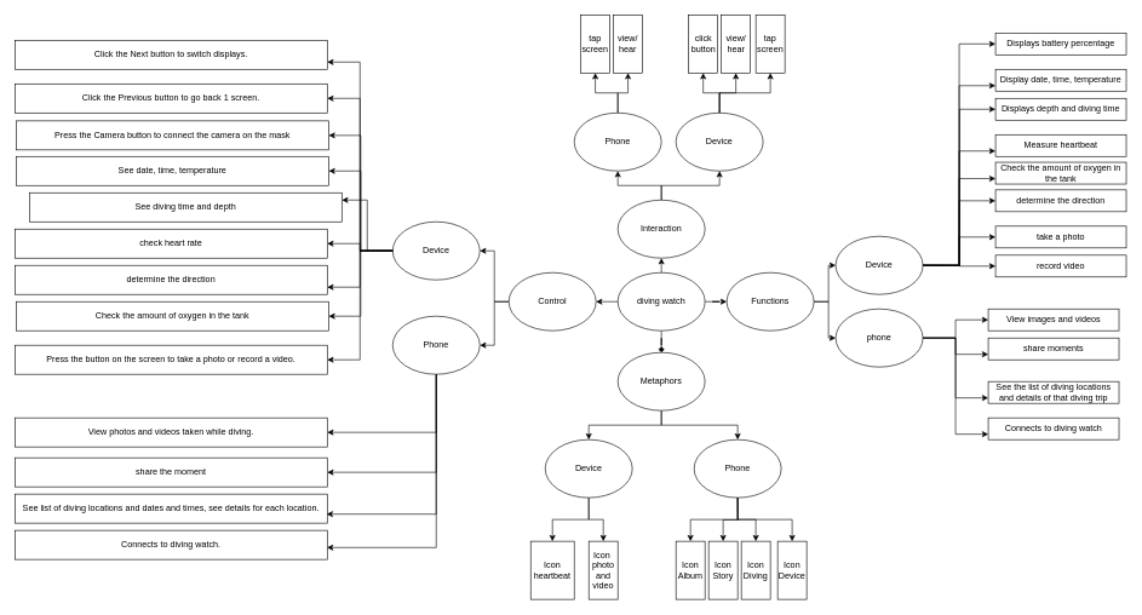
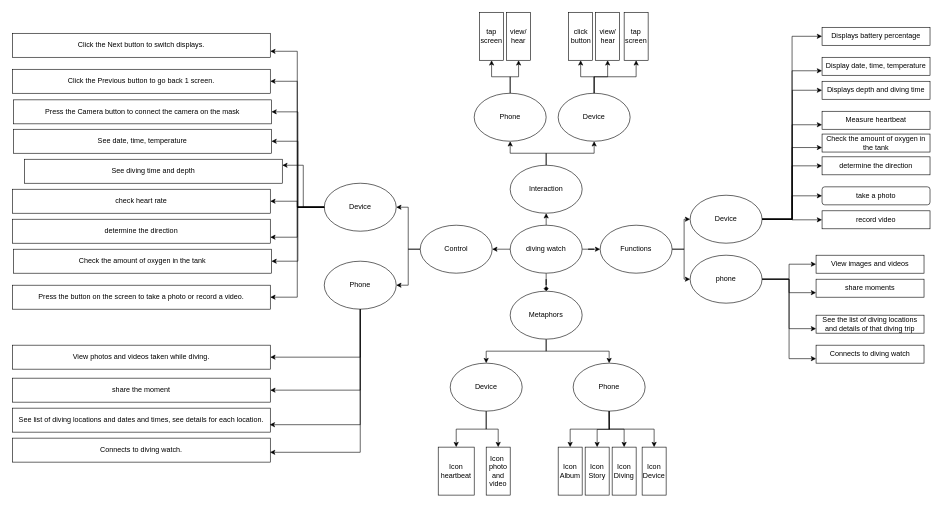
  <mxCell id="0" />
  <mxCell id="1" parent="0" />
  <mxCell id="2" value="" style="edgeStyle=orthogonalEdgeStyle;rounded=0;orthogonalLoop=1;jettySize=auto;html=1;" edge="1" parent="1" source="4" target="12"><mxGeometry relative="1" as="geometry" /></mxCell>
  <mxCell id="3" value="" style="edgeStyle=orthogonalEdgeStyle;rounded=0;orthogonalLoop=1;jettySize=auto;html=1;endArrow=diamond;" edge="1" parent="1" source="4" target="15"><mxGeometry relative="1" as="geometry" /></mxCell>
  <mxCell id="4" value="diving watch" style="ellipse;whiteSpace=wrap;html=1;" vertex="1" parent="1"><mxGeometry x="850" y="375" width="120" height="80" as="geometry" /></mxCell>
  <mxCell id="5" value="" style="edgeStyle=orthogonalEdgeStyle;rounded=0;orthogonalLoop=1;jettySize=auto;html=1;entryX=0.5;entryY=1;entryDx=0;entryDy=0;" edge="1" parent="1" source="6" target="17"><mxGeometry relative="1" as="geometry"><mxPoint x="1110" y="315" as="targetPoint" /></mxGeometry></mxCell>
  <mxCell id="6" value="Interaction" style="ellipse;whiteSpace=wrap;html=1;" vertex="1" parent="1"><mxGeometry x="850" y="275" width="120" height="80" as="geometry" /></mxCell>
  <mxCell id="7" value="" style="edgeStyle=orthogonalEdgeStyle;rounded=0;orthogonalLoop=1;jettySize=auto;html=1;" edge="1" parent="1" source="9" target="25"><mxGeometry relative="1" as="geometry" /></mxCell>
  <mxCell id="8" value="" style="edgeStyle=orthogonalEdgeStyle;rounded=0;orthogonalLoop=1;jettySize=auto;html=1;entryX=1;entryY=0.5;entryDx=0;entryDy=0;" edge="1" parent="1" source="9" target="27"><mxGeometry relative="1" as="geometry"><mxPoint x="760" y="285" as="targetPoint" /></mxGeometry></mxCell>
  <mxCell id="9" value="Control" style="ellipse;whiteSpace=wrap;html=1;" vertex="1" parent="1"><mxGeometry x="700" y="375" width="120" height="80" as="geometry" /></mxCell>
  <mxCell id="10" value="" style="edgeStyle=orthogonalEdgeStyle;rounded=0;orthogonalLoop=1;jettySize=auto;html=1;" edge="1" parent="1" source="12" target="29"><mxGeometry relative="1" as="geometry" /></mxCell>
  <mxCell id="11" value="" style="edgeStyle=orthogonalEdgeStyle;rounded=0;orthogonalLoop=1;jettySize=auto;html=1;entryX=0;entryY=0.5;entryDx=0;entryDy=0;" edge="1" parent="1" source="12" target="31"><mxGeometry relative="1" as="geometry"><mxPoint x="1060" y="295" as="targetPoint" /></mxGeometry></mxCell>
  <mxCell id="12" value="Functions" style="ellipse;whiteSpace=wrap;html=1;" vertex="1" parent="1"><mxGeometry x="1000" y="375" width="120" height="80" as="geometry" /></mxCell>
  <mxCell id="13" value="" style="edgeStyle=orthogonalEdgeStyle;rounded=0;orthogonalLoop=1;jettySize=auto;html=1;entryX=0.5;entryY=0;entryDx=0;entryDy=0;" edge="1" parent="1" source="15" target="23"><mxGeometry relative="1" as="geometry"><mxPoint x="1070" y="525" as="targetPoint" /></mxGeometry></mxCell>
  <mxCell id="14" value="" style="edgeStyle=orthogonalEdgeStyle;rounded=0;orthogonalLoop=1;jettySize=auto;html=1;entryX=0.5;entryY=0;entryDx=0;entryDy=0;" edge="1" parent="1" source="15" target="21"><mxGeometry relative="1" as="geometry"><mxPoint x="750" y="525" as="targetPoint" /></mxGeometry></mxCell>
  <mxCell id="15" value="Metaphors" style="ellipse;whiteSpace=wrap;html=1;" vertex="1" parent="1"><mxGeometry x="850" y="485" width="120" height="80" as="geometry" /></mxCell>
  <mxCell id="16" value="" style="edgeStyle=orthogonalEdgeStyle;rounded=0;orthogonalLoop=1;jettySize=auto;html=1;" edge="1" parent="1" source="17" target="68"><mxGeometry relative="1" as="geometry" /></mxCell>
  <mxCell id="17" value="Phone" style="ellipse;whiteSpace=wrap;html=1;" vertex="1" parent="1"><mxGeometry x="790" y="155" width="120" height="80" as="geometry" /></mxCell>
  <mxCell id="18" value="" style="edgeStyle=orthogonalEdgeStyle;rounded=0;orthogonalLoop=1;jettySize=auto;html=1;" edge="1" parent="1" source="19" target="70"><mxGeometry relative="1" as="geometry" /></mxCell>
  <mxCell id="19" value="Device" style="ellipse;whiteSpace=wrap;html=1;" vertex="1" parent="1"><mxGeometry x="930" y="155" width="120" height="80" as="geometry" /></mxCell>
  <mxCell id="20" value="" style="edgeStyle=orthogonalEdgeStyle;rounded=0;orthogonalLoop=1;jettySize=auto;html=1;" edge="1" parent="1" source="21" target="62"><mxGeometry relative="1" as="geometry" /></mxCell>
  <mxCell id="21" value="Device" style="ellipse;whiteSpace=wrap;html=1;" vertex="1" parent="1"><mxGeometry x="750" y="605" width="120" height="80" as="geometry" /></mxCell>
  <mxCell id="22" value="" style="edgeStyle=orthogonalEdgeStyle;rounded=0;orthogonalLoop=1;jettySize=auto;html=1;" edge="1" parent="1" source="23" target="60"><mxGeometry relative="1" as="geometry" /></mxCell>
  <mxCell id="23" value="Phone" style="ellipse;whiteSpace=wrap;html=1;" vertex="1" parent="1"><mxGeometry x="955" y="605" width="120" height="80" as="geometry" /></mxCell>
  <mxCell id="24" value="" style="edgeStyle=orthogonalEdgeStyle;rounded=0;orthogonalLoop=1;jettySize=auto;html=1;entryX=1;entryY=0.5;entryDx=0;entryDy=0;exitX=0.5;exitY=1;exitDx=0;exitDy=0;" edge="1" parent="1" source="25" target="85"><mxGeometry relative="1" as="geometry"><mxPoint x="620" y="545" as="sourcePoint" /></mxGeometry></mxCell>
  <mxCell id="25" value="Phone" style="ellipse;whiteSpace=wrap;html=1;" vertex="1" parent="1"><mxGeometry x="540" y="435" width="120" height="80" as="geometry" /></mxCell>
  <mxCell id="26" value="" style="edgeStyle=orthogonalEdgeStyle;rounded=0;orthogonalLoop=1;jettySize=auto;html=1;entryX=1;entryY=0.5;entryDx=0;entryDy=0;" edge="1" parent="1" source="27" target="83"><mxGeometry relative="1" as="geometry" /></mxCell>
  <mxCell id="27" value="Device" style="ellipse;whiteSpace=wrap;html=1;" vertex="1" parent="1"><mxGeometry x="540" y="305" width="120" height="80" as="geometry" /></mxCell>
  <mxCell id="28" value="" style="edgeStyle=orthogonalEdgeStyle;rounded=0;orthogonalLoop=1;jettySize=auto;html=1;" edge="1" parent="1" source="29" target="42"><mxGeometry relative="1" as="geometry" /></mxCell>
  <mxCell id="29" value="phone" style="ellipse;whiteSpace=wrap;html=1;" vertex="1" parent="1"><mxGeometry x="1150" y="425" width="120" height="80" as="geometry" /></mxCell>
  <mxCell id="30" value="" style="edgeStyle=orthogonalEdgeStyle;rounded=0;orthogonalLoop=1;jettySize=auto;html=1;" edge="1" parent="1" source="31" target="45"><mxGeometry relative="1" as="geometry" /></mxCell>
  <mxCell id="31" value="Device" style="ellipse;whiteSpace=wrap;html=1;" vertex="1" parent="1"><mxGeometry x="1150" y="325" width="120" height="80" as="geometry" /></mxCell>
  <mxCell id="32" value="" style="endArrow=classic;html=1;rounded=0;exitX=0.5;exitY=0;exitDx=0;exitDy=0;entryX=0.5;entryY=1;entryDx=0;entryDy=0;" edge="1" parent="1" source="4" target="6"><mxGeometry width="50" height="50" relative="1" as="geometry"><mxPoint x="960" y="385" as="sourcePoint" /><mxPoint x="1010" y="335" as="targetPoint" /></mxGeometry></mxCell>
  <mxCell id="33" value="" style="endArrow=classic;html=1;rounded=0;exitX=0;exitY=0.5;exitDx=0;exitDy=0;entryX=1;entryY=0.5;entryDx=0;entryDy=0;" edge="1" parent="1" source="4" target="9"><mxGeometry width="50" height="50" relative="1" as="geometry"><mxPoint x="840" y="415" as="sourcePoint" /><mxPoint x="890" y="365" as="targetPoint" /></mxGeometry></mxCell>
  <mxCell id="34" value="" style="edgeStyle=orthogonalEdgeStyle;rounded=0;orthogonalLoop=1;jettySize=auto;html=1;entryX=0.5;entryY=1;entryDx=0;entryDy=0;exitX=0.5;exitY=0;exitDx=0;exitDy=0;" edge="1" parent="1" source="6" target="19"><mxGeometry relative="1" as="geometry"><mxPoint x="920" y="285" as="sourcePoint" /><mxPoint x="860" y="245" as="targetPoint" /></mxGeometry></mxCell>
  <mxCell id="35" value="Display date, time, temperature" style="rounded=0;whiteSpace=wrap;html=1;" vertex="1" parent="1"><mxGeometry x="1370" y="95" width="180" height="30" as="geometry" /></mxCell>
  <mxCell id="36" value="Displays battery percentage" style="rounded=0;whiteSpace=wrap;html=1;" vertex="1" parent="1"><mxGeometry x="1370" y="45" width="180" height="30" as="geometry" /></mxCell>
  <mxCell id="37" value="Displays depth and diving time" style="rounded=0;whiteSpace=wrap;html=1;" vertex="1" parent="1"><mxGeometry x="1370" y="135" width="180" height="30" as="geometry" /></mxCell>
  <mxCell id="38" value="Check the amount of oxygen in the tank" style="rounded=0;whiteSpace=wrap;html=1;" vertex="1" parent="1"><mxGeometry x="1370" y="223" width="180" height="30" as="geometry" /></mxCell>
  <mxCell id="39" value="Measure heartbeat" style="rounded=0;whiteSpace=wrap;html=1;" vertex="1" parent="1"><mxGeometry x="1370" y="185" width="180" height="30" as="geometry" /></mxCell>
  <mxCell id="40" value="determine the direction" style="rounded=0;whiteSpace=wrap;html=1;" vertex="1" parent="1"><mxGeometry x="1370" y="261" width="180" height="30" as="geometry" /></mxCell>
  <mxCell id="41" value="share moments" style="rounded=0;whiteSpace=wrap;html=1;" vertex="1" parent="1"><mxGeometry x="1360" y="465" width="180" height="30" as="geometry" /></mxCell>
  <mxCell id="42" value="View images and videos" style="rounded=0;whiteSpace=wrap;html=1;" vertex="1" parent="1"><mxGeometry x="1360" y="425" width="180" height="30" as="geometry" /></mxCell>
- <mxCell id="43" value="take a photo" style="rounded=0;whiteSpace=wrap;html=1;" vertex="1" parent="1"><mxGeometry x="1370" y="311" width="180" height="30" as="geometry" /></mxCell>
+ <mxCell id="43" value="take a photo" style="whiteSpace=wrap;html=1;rounded=1;" vertex="1" parent="1"><mxGeometry x="1370" y="311" width="180" height="30" as="geometry" /></mxCell>
  <mxCell id="44" value="See the list of diving locations and details of that diving trip" style="rounded=0;whiteSpace=wrap;html=1;" vertex="1" parent="1"><mxGeometry x="1360" y="525" width="180" height="30" as="geometry" /></mxCell>
  <mxCell id="45" value="record video" style="rounded=0;whiteSpace=wrap;html=1;" vertex="1" parent="1"><mxGeometry x="1370" y="351" width="180" height="30" as="geometry" /></mxCell>
  <mxCell id="46" value="" style="edgeStyle=orthogonalEdgeStyle;rounded=0;orthogonalLoop=1;jettySize=auto;html=1;entryX=0;entryY=0.5;entryDx=0;entryDy=0;exitX=1;exitY=0.5;exitDx=0;exitDy=0;" edge="1" parent="1" source="31" target="36"><mxGeometry relative="1" as="geometry"><mxPoint x="1280" y="375" as="sourcePoint" /><mxPoint x="1380" y="390" as="targetPoint" /></mxGeometry></mxCell>
  <mxCell id="47" value="" style="edgeStyle=orthogonalEdgeStyle;rounded=0;orthogonalLoop=1;jettySize=auto;html=1;entryX=0;entryY=0.75;entryDx=0;entryDy=0;exitX=1;exitY=0.5;exitDx=0;exitDy=0;" edge="1" parent="1" source="31" target="35"><mxGeometry relative="1" as="geometry"><mxPoint x="1280" y="375" as="sourcePoint" /><mxPoint x="1380" y="390" as="targetPoint" /></mxGeometry></mxCell>
  <mxCell id="48" value="" style="edgeStyle=orthogonalEdgeStyle;rounded=0;orthogonalLoop=1;jettySize=auto;html=1;entryX=0;entryY=0.5;entryDx=0;entryDy=0;" edge="1" parent="1" target="37"><mxGeometry relative="1" as="geometry"><mxPoint x="1270" y="365" as="sourcePoint" /><mxPoint x="1380" y="128" as="targetPoint" /></mxGeometry></mxCell>
  <mxCell id="49" value="" style="edgeStyle=orthogonalEdgeStyle;rounded=0;orthogonalLoop=1;jettySize=auto;html=1;entryX=0;entryY=0.75;entryDx=0;entryDy=0;exitX=1;exitY=0.5;exitDx=0;exitDy=0;" edge="1" parent="1" source="31" target="39"><mxGeometry relative="1" as="geometry"><mxPoint x="1300" y="395" as="sourcePoint" /><mxPoint x="1380" y="160" as="targetPoint" /></mxGeometry></mxCell>
  <mxCell id="50" value="" style="edgeStyle=orthogonalEdgeStyle;rounded=0;orthogonalLoop=1;jettySize=auto;html=1;entryX=0;entryY=0.75;entryDx=0;entryDy=0;exitX=1;exitY=0.5;exitDx=0;exitDy=0;" edge="1" parent="1" source="31" target="38"><mxGeometry relative="1" as="geometry"><mxPoint x="1310" y="405" as="sourcePoint" /><mxPoint x="1380" y="218" as="targetPoint" /></mxGeometry></mxCell>
  <mxCell id="51" value="" style="edgeStyle=orthogonalEdgeStyle;rounded=0;orthogonalLoop=1;jettySize=auto;html=1;entryX=0;entryY=0.5;entryDx=0;entryDy=0;exitX=1;exitY=0.5;exitDx=0;exitDy=0;" edge="1" parent="1" source="31" target="40"><mxGeometry relative="1" as="geometry"><mxPoint x="1330" y="416" as="sourcePoint" /><mxPoint x="1380" y="263" as="targetPoint" /></mxGeometry></mxCell>
  <mxCell id="52" value="" style="edgeStyle=orthogonalEdgeStyle;rounded=0;orthogonalLoop=1;jettySize=auto;html=1;entryX=0;entryY=0.5;entryDx=0;entryDy=0;exitX=1;exitY=0.5;exitDx=0;exitDy=0;" edge="1" parent="1" source="31" target="43"><mxGeometry relative="1" as="geometry"><mxPoint x="1330" y="425" as="sourcePoint" /><mxPoint x="1380" y="300" as="targetPoint" /></mxGeometry></mxCell>
  <mxCell id="53" value="Connects to diving watch" style="rounded=0;whiteSpace=wrap;html=1;" vertex="1" parent="1"><mxGeometry x="1360" y="575" width="180" height="30" as="geometry" /></mxCell>
  <mxCell id="54" value="" style="edgeStyle=orthogonalEdgeStyle;rounded=0;orthogonalLoop=1;jettySize=auto;html=1;entryX=0;entryY=0.75;entryDx=0;entryDy=0;exitX=1;exitY=0.5;exitDx=0;exitDy=0;" edge="1" parent="1" source="29" target="53"><mxGeometry relative="1" as="geometry"><mxPoint x="1280" y="475" as="sourcePoint" /><mxPoint x="1370" y="450" as="targetPoint" /></mxGeometry></mxCell>
  <mxCell id="55" value="" style="edgeStyle=orthogonalEdgeStyle;rounded=0;orthogonalLoop=1;jettySize=auto;html=1;entryX=0;entryY=0.75;entryDx=0;entryDy=0;exitX=1;exitY=0.5;exitDx=0;exitDy=0;" edge="1" parent="1" source="29" target="44"><mxGeometry relative="1" as="geometry"><mxPoint x="1290" y="485" as="sourcePoint" /><mxPoint x="1370" y="608" as="targetPoint" /></mxGeometry></mxCell>
  <mxCell id="56" value="" style="edgeStyle=orthogonalEdgeStyle;rounded=0;orthogonalLoop=1;jettySize=auto;html=1;entryX=0;entryY=0.75;entryDx=0;entryDy=0;" edge="1" parent="1" source="29" target="41"><mxGeometry relative="1" as="geometry"><mxPoint x="1300" y="495" as="sourcePoint" /><mxPoint x="1370" y="558" as="targetPoint" /></mxGeometry></mxCell>
  <mxCell id="57" value="Icon Album" style="rounded=0;whiteSpace=wrap;html=1;" vertex="1" parent="1"><mxGeometry x="930" y="745" width="40" height="80" as="geometry" /></mxCell>
  <mxCell id="58" value="Icon&lt;br&gt;Story" style="rounded=0;whiteSpace=wrap;html=1;" vertex="1" parent="1"><mxGeometry x="975" y="745" width="40" height="80" as="geometry" /></mxCell>
  <mxCell id="59" value="Icon Device" style="rounded=0;whiteSpace=wrap;html=1;" vertex="1" parent="1"><mxGeometry x="1070" y="745" width="40" height="80" as="geometry" /></mxCell>
  <mxCell id="60" value="Icon&lt;br&gt;Diving" style="rounded=0;whiteSpace=wrap;html=1;" vertex="1" parent="1"><mxGeometry x="1020" y="745" width="40" height="80" as="geometry" /></mxCell>
  <mxCell id="61" value="Icon&amp;nbsp;&lt;br&gt;photo and video" style="rounded=0;whiteSpace=wrap;html=1;" vertex="1" parent="1"><mxGeometry x="810" y="745" width="40" height="80" as="geometry" /></mxCell>
  <mxCell id="62" value="Icon heartbeat" style="rounded=0;whiteSpace=wrap;html=1;" vertex="1" parent="1"><mxGeometry x="730" y="745" width="60" height="80" as="geometry" /></mxCell>
  <mxCell id="63" value="" style="edgeStyle=orthogonalEdgeStyle;rounded=0;orthogonalLoop=1;jettySize=auto;html=1;entryX=0.5;entryY=0;entryDx=0;entryDy=0;exitX=0.5;exitY=1;exitDx=0;exitDy=0;" edge="1" parent="1" source="23" target="59"><mxGeometry relative="1" as="geometry"><mxPoint x="1025" y="695" as="sourcePoint" /><mxPoint x="1070" y="755" as="targetPoint" /></mxGeometry></mxCell>
  <mxCell id="64" value="" style="edgeStyle=orthogonalEdgeStyle;rounded=0;orthogonalLoop=1;jettySize=auto;html=1;entryX=0.5;entryY=0;entryDx=0;entryDy=0;" edge="1" parent="1" target="58"><mxGeometry relative="1" as="geometry"><mxPoint x="1015" y="685" as="sourcePoint" /><mxPoint x="1120" y="755" as="targetPoint" /></mxGeometry></mxCell>
  <mxCell id="65" value="" style="edgeStyle=orthogonalEdgeStyle;rounded=0;orthogonalLoop=1;jettySize=auto;html=1;entryX=0.5;entryY=0;entryDx=0;entryDy=0;exitX=0.5;exitY=1;exitDx=0;exitDy=0;" edge="1" parent="1" source="23" target="57"><mxGeometry relative="1" as="geometry"><mxPoint x="1045" y="715" as="sourcePoint" /><mxPoint x="1025" y="755" as="targetPoint" /></mxGeometry></mxCell>
  <mxCell id="66" value="" style="edgeStyle=orthogonalEdgeStyle;rounded=0;orthogonalLoop=1;jettySize=auto;html=1;exitX=0.5;exitY=1;exitDx=0;exitDy=0;entryX=0.5;entryY=0;entryDx=0;entryDy=0;" edge="1" parent="1" source="21" target="61"><mxGeometry relative="1" as="geometry"><mxPoint x="820" y="695" as="sourcePoint" /><mxPoint x="770" y="755" as="targetPoint" /></mxGeometry></mxCell>
  <mxCell id="67" value="tap screen" style="rounded=0;whiteSpace=wrap;html=1;" vertex="1" parent="1"><mxGeometry x="799" y="20" width="40" height="80" as="geometry" /></mxCell>
  <mxCell id="68" value="view/ hear" style="rounded=0;whiteSpace=wrap;html=1;" vertex="1" parent="1"><mxGeometry x="844" y="20" width="40" height="80" as="geometry" /></mxCell>
  <mxCell id="69" value="click button" style="rounded=0;whiteSpace=wrap;html=1;" vertex="1" parent="1"><mxGeometry x="947.5" y="20" width="40" height="80" as="geometry" /></mxCell>
  <mxCell id="70" value="view/ hear" style="rounded=0;whiteSpace=wrap;html=1;" vertex="1" parent="1"><mxGeometry x="992.5" y="20" width="40" height="80" as="geometry" /></mxCell>
  <mxCell id="71" value="tap screen" style="rounded=0;whiteSpace=wrap;html=1;" vertex="1" parent="1"><mxGeometry x="1040" y="20" width="40" height="80" as="geometry" /></mxCell>
  <mxCell id="72" value="" style="edgeStyle=orthogonalEdgeStyle;rounded=0;orthogonalLoop=1;jettySize=auto;html=1;entryX=0.5;entryY=1;entryDx=0;entryDy=0;exitX=0.5;exitY=0;exitDx=0;exitDy=0;" edge="1" parent="1" source="17" target="67"><mxGeometry relative="1" as="geometry"><mxPoint x="860" y="165" as="sourcePoint" /><mxPoint x="874" y="110" as="targetPoint" /></mxGeometry></mxCell>
  <mxCell id="73" value="" style="edgeStyle=orthogonalEdgeStyle;rounded=0;orthogonalLoop=1;jettySize=auto;html=1;entryX=0.5;entryY=1;entryDx=0;entryDy=0;exitX=0.5;exitY=0;exitDx=0;exitDy=0;" edge="1" parent="1" source="19" target="71"><mxGeometry relative="1" as="geometry"><mxPoint x="1000" y="165" as="sourcePoint" /><mxPoint x="1023" y="110" as="targetPoint" /></mxGeometry></mxCell>
  <mxCell id="74" value="" style="edgeStyle=orthogonalEdgeStyle;rounded=0;orthogonalLoop=1;jettySize=auto;html=1;entryX=0.5;entryY=1;entryDx=0;entryDy=0;exitX=0.5;exitY=0;exitDx=0;exitDy=0;" edge="1" parent="1" source="19" target="69"><mxGeometry relative="1" as="geometry"><mxPoint x="1010" y="175" as="sourcePoint" /><mxPoint x="1070" y="110" as="targetPoint" /></mxGeometry></mxCell>
  <mxCell id="75" value="Click the Next button to switch displays." style="rounded=0;whiteSpace=wrap;html=1;" vertex="1" parent="1"><mxGeometry x="20" y="55" width="430" height="40" as="geometry" /></mxCell>
  <mxCell id="76" value="Click the Previous button to go back 1 screen." style="rounded=0;whiteSpace=wrap;html=1;" vertex="1" parent="1"><mxGeometry x="20" y="115" width="430" height="40" as="geometry" /></mxCell>
  <mxCell id="77" value="Press the Camera button to connect the camera on the mask" style="rounded=0;whiteSpace=wrap;html=1;" vertex="1" parent="1"><mxGeometry x="22" y="166" width="430" height="40" as="geometry" /></mxCell>
  <mxCell id="78" value="See date, time, temperature" style="rounded=0;whiteSpace=wrap;html=1;" vertex="1" parent="1"><mxGeometry x="22" y="215" width="430" height="40" as="geometry" /></mxCell>
  <mxCell id="79" value="See diving time and depth" style="rounded=0;whiteSpace=wrap;html=1;" vertex="1" parent="1"><mxGeometry x="40" y="265" width="430" height="40" as="geometry" /></mxCell>
  <mxCell id="80" value="check heart rate" style="rounded=0;whiteSpace=wrap;html=1;" vertex="1" parent="1"><mxGeometry x="20" y="315" width="430" height="40" as="geometry" /></mxCell>
  <mxCell id="81" value="determine the direction" style="rounded=0;whiteSpace=wrap;html=1;" vertex="1" parent="1"><mxGeometry x="20" y="365" width="430" height="40" as="geometry" /></mxCell>
  <mxCell id="82" value="Check the amount of oxygen in the tank" style="rounded=0;whiteSpace=wrap;html=1;" vertex="1" parent="1"><mxGeometry x="22" y="415" width="430" height="40" as="geometry" /></mxCell>
  <mxCell id="83" value="Press the button on the screen to take a photo or record a video." style="rounded=0;whiteSpace=wrap;html=1;" vertex="1" parent="1"><mxGeometry x="20" y="475" width="430" height="40" as="geometry" /></mxCell>
  <mxCell id="84" value="View photos and videos taken while diving." style="rounded=0;whiteSpace=wrap;html=1;" vertex="1" parent="1"><mxGeometry x="20" y="575" width="430" height="40" as="geometry" /></mxCell>
  <mxCell id="85" value="share the moment" style="rounded=0;whiteSpace=wrap;html=1;" vertex="1" parent="1"><mxGeometry x="20" y="630" width="430" height="40" as="geometry" /></mxCell>
  <mxCell id="86" value="See list of diving locations and dates and times, see details for each location." style="rounded=0;whiteSpace=wrap;html=1;" vertex="1" parent="1"><mxGeometry x="20" y="680" width="430" height="40" as="geometry" /></mxCell>
  <mxCell id="87" value="Connects to diving watch." style="rounded=0;whiteSpace=wrap;html=1;" vertex="1" parent="1"><mxGeometry x="20" y="730" width="430" height="40" as="geometry" /></mxCell>
  <mxCell id="88" value="" style="edgeStyle=orthogonalEdgeStyle;rounded=0;orthogonalLoop=1;jettySize=auto;html=1;entryX=1;entryY=0.5;entryDx=0;entryDy=0;exitX=0;exitY=0.5;exitDx=0;exitDy=0;" edge="1" parent="1" source="27" target="82"><mxGeometry relative="1" as="geometry"><mxPoint x="550" y="345" as="sourcePoint" /><mxPoint x="497" y="355" as="targetPoint" /></mxGeometry></mxCell>
  <mxCell id="89" value="" style="edgeStyle=orthogonalEdgeStyle;rounded=0;orthogonalLoop=1;jettySize=auto;html=1;entryX=1;entryY=0.75;entryDx=0;entryDy=0;exitX=0;exitY=0.5;exitDx=0;exitDy=0;" edge="1" parent="1" source="27" target="81"><mxGeometry relative="1" as="geometry"><mxPoint x="560" y="355" as="sourcePoint" /><mxPoint x="499" y="295" as="targetPoint" /></mxGeometry></mxCell>
  <mxCell id="90" value="" style="edgeStyle=orthogonalEdgeStyle;rounded=0;orthogonalLoop=1;jettySize=auto;html=1;entryX=1;entryY=0.5;entryDx=0;entryDy=0;exitX=0;exitY=0.5;exitDx=0;exitDy=0;" edge="1" parent="1" source="27" target="80"><mxGeometry relative="1" as="geometry"><mxPoint x="570" y="365" as="sourcePoint" /><mxPoint x="497" y="255" as="targetPoint" /></mxGeometry></mxCell>
  <mxCell id="91" value="" style="edgeStyle=orthogonalEdgeStyle;rounded=0;orthogonalLoop=1;jettySize=auto;html=1;entryX=1;entryY=0.25;entryDx=0;entryDy=0;exitX=0;exitY=0.5;exitDx=0;exitDy=0;" edge="1" parent="1" source="27" target="79"><mxGeometry relative="1" as="geometry"><mxPoint x="580" y="375" as="sourcePoint" /><mxPoint x="497" y="195" as="targetPoint" /></mxGeometry></mxCell>
  <mxCell id="92" value="" style="edgeStyle=orthogonalEdgeStyle;rounded=0;orthogonalLoop=1;jettySize=auto;html=1;entryX=1;entryY=0.5;entryDx=0;entryDy=0;exitX=0;exitY=0.5;exitDx=0;exitDy=0;" edge="1" parent="1" source="27" target="78"><mxGeometry relative="1" as="geometry"><mxPoint x="590" y="385" as="sourcePoint" /><mxPoint x="497" y="135" as="targetPoint" /></mxGeometry></mxCell>
  <mxCell id="93" value="" style="edgeStyle=orthogonalEdgeStyle;rounded=0;orthogonalLoop=1;jettySize=auto;html=1;entryX=1;entryY=0.5;entryDx=0;entryDy=0;exitX=0;exitY=0.5;exitDx=0;exitDy=0;" edge="1" parent="1" source="27" target="77"><mxGeometry relative="1" as="geometry"><mxPoint x="600" y="395" as="sourcePoint" /><mxPoint x="499" y="95" as="targetPoint" /></mxGeometry></mxCell>
  <mxCell id="94" value="" style="edgeStyle=orthogonalEdgeStyle;rounded=0;orthogonalLoop=1;jettySize=auto;html=1;entryX=1;entryY=0.5;entryDx=0;entryDy=0;exitX=0;exitY=0.5;exitDx=0;exitDy=0;" edge="1" parent="1" source="27" target="76"><mxGeometry relative="1" as="geometry"><mxPoint x="610" y="405" as="sourcePoint" /><mxPoint x="499" y="46" as="targetPoint" /></mxGeometry></mxCell>
  <mxCell id="95" value="" style="edgeStyle=orthogonalEdgeStyle;rounded=0;orthogonalLoop=1;jettySize=auto;html=1;entryX=1;entryY=0.75;entryDx=0;entryDy=0;exitX=0;exitY=0.5;exitDx=0;exitDy=0;" edge="1" parent="1" source="27" target="75"><mxGeometry relative="1" as="geometry"><mxPoint x="620" y="415" as="sourcePoint" /><mxPoint x="497" as="targetPoint" y="-5" /></mxGeometry></mxCell>
  <mxCell id="96" value="" style="edgeStyle=orthogonalEdgeStyle;rounded=0;orthogonalLoop=1;jettySize=auto;html=1;entryX=1;entryY=0.5;entryDx=0;entryDy=0;exitX=0.5;exitY=1;exitDx=0;exitDy=0;" edge="1" parent="1" source="25" target="84"><mxGeometry relative="1" as="geometry"><mxPoint x="550" y="485" as="sourcePoint" /><mxPoint x="497" y="510" as="targetPoint" /></mxGeometry></mxCell>
  <mxCell id="97" value="" style="edgeStyle=orthogonalEdgeStyle;rounded=0;orthogonalLoop=1;jettySize=auto;html=1;entryX=0.998;entryY=0.69;entryDx=0;entryDy=0;entryPerimeter=0;exitX=0.5;exitY=1;exitDx=0;exitDy=0;" edge="1" parent="1" source="25" target="86"><mxGeometry relative="1" as="geometry"><mxPoint x="560" y="495" as="sourcePoint" /><mxPoint x="497" y="455" as="targetPoint" /></mxGeometry></mxCell>
  <mxCell id="98" value="" style="edgeStyle=orthogonalEdgeStyle;rounded=0;orthogonalLoop=1;jettySize=auto;html=1;entryX=0.999;entryY=0.59;entryDx=0;entryDy=0;entryPerimeter=0;exitX=0.5;exitY=1;exitDx=0;exitDy=0;" edge="1" parent="1" source="25" target="87"><mxGeometry relative="1" as="geometry"><mxPoint x="570" y="505" as="sourcePoint" /><mxPoint x="496" y="568" as="targetPoint" /></mxGeometry></mxCell>
